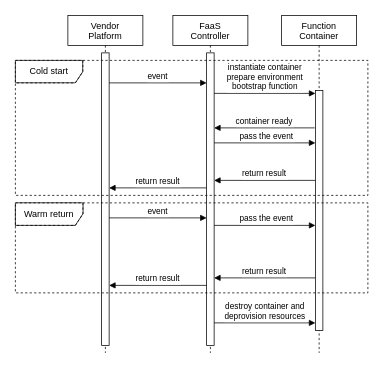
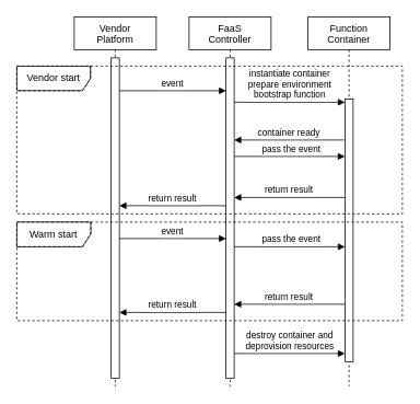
  <mxCell id="0" />
  <mxCell id="1" parent="0" />
  <mxCell id="2" value="Vendor &#10;Platform" style="shape=umlLifeline;perimeter=lifelinePerimeter;container=1;collapsible=0;recursiveResize=0;rounded=0;shadow=0;strokeWidth=1;" parent="1" vertex="1"><mxGeometry x="90" y="20" width="100" height="450" as="geometry" /></mxCell>
  <mxCell id="3" value="" style="points=[];perimeter=orthogonalPerimeter;rounded=0;shadow=0;strokeWidth=1;" parent="2" vertex="1"><mxGeometry x="45" y="50" width="10" height="390" as="geometry" /></mxCell>
  <mxCell id="4" value="FaaS &#10;Controller" style="shape=umlLifeline;perimeter=lifelinePerimeter;container=1;collapsible=0;recursiveResize=0;rounded=0;shadow=0;strokeWidth=1;" parent="1" vertex="1"><mxGeometry x="230" y="20" width="100" height="450" as="geometry" /></mxCell>
  <mxCell id="5" value="" style="points=[];perimeter=orthogonalPerimeter;rounded=0;shadow=0;strokeWidth=1;" parent="4" vertex="1"><mxGeometry x="45" y="50" width="10" height="390" as="geometry" /></mxCell>
  <mxCell id="6" value="event" style="verticalAlign=bottom;endArrow=block;shadow=0;strokeWidth=1;" parent="1" edge="1"><mxGeometry relative="1" as="geometry"><mxPoint x="145" y="110" as="sourcePoint" /><mxPoint x="275" y="110" as="targetPoint" /></mxGeometry></mxCell>
  <mxCell id="7" value="Function &#10;Container" style="shape=umlLifeline;perimeter=lifelinePerimeter;container=1;collapsible=0;recursiveResize=0;rounded=0;shadow=0;strokeWidth=1;" parent="1" vertex="1"><mxGeometry x="375" y="20" width="100" height="450" as="geometry" /></mxCell>
  <mxCell id="8" value="" style="points=[];perimeter=orthogonalPerimeter;rounded=0;shadow=0;strokeWidth=1;" parent="7" vertex="1"><mxGeometry x="45" y="100" width="10" height="320" as="geometry" /></mxCell>
  <mxCell id="9" value="instantiate container&#10;prepare environment&#10;bootstrap function" style="verticalAlign=bottom;endArrow=block;shadow=0;strokeWidth=1;" parent="1" edge="1"><mxGeometry relative="1" as="geometry"><mxPoint x="285" y="124" as="sourcePoint" /><mxPoint x="420" y="124" as="targetPoint" /></mxGeometry></mxCell>
  <mxCell id="10" value="container ready" style="verticalAlign=bottom;endArrow=block;shadow=0;strokeWidth=1;" parent="1" edge="1"><mxGeometry relative="1" as="geometry"><mxPoint x="419" y="170" as="sourcePoint" /><mxPoint x="285" y="170" as="targetPoint" /></mxGeometry></mxCell>
  <mxCell id="11" value="pass the event" style="verticalAlign=bottom;endArrow=block;shadow=0;strokeWidth=1;" parent="1" edge="1"><mxGeometry x="0.034" relative="1" as="geometry"><mxPoint x="285" y="190" as="sourcePoint" /><mxPoint x="420" y="190" as="targetPoint" /><mxPoint as="offset" /></mxGeometry></mxCell>
  <mxCell id="12" value="return result" style="verticalAlign=bottom;endArrow=block;shadow=0;strokeWidth=1;entryX=1.013;entryY=0.375;entryDx=0;entryDy=0;entryPerimeter=0;exitX=-0.019;exitY=0.32;exitDx=0;exitDy=0;exitPerimeter=0;" parent="1" edge="1"><mxGeometry relative="1" as="geometry"><mxPoint x="420" y="240" as="sourcePoint" /><mxPoint x="285" y="240" as="targetPoint" /></mxGeometry></mxCell>
  <mxCell id="13" value="return result" style="verticalAlign=bottom;endArrow=block;shadow=0;strokeWidth=1;entryX=1.013;entryY=0.375;entryDx=0;entryDy=0;entryPerimeter=0;exitX=-0.019;exitY=0.32;exitDx=0;exitDy=0;exitPerimeter=0;" parent="1" edge="1"><mxGeometry relative="1" as="geometry"><mxPoint x="275" y="250" as="sourcePoint" /><mxPoint x="145" y="250" as="targetPoint" /></mxGeometry></mxCell>
  <mxCell id="14" value="event" style="verticalAlign=bottom;endArrow=block;entryX=0;entryY=0;shadow=0;strokeWidth=1;" parent="1" edge="1"><mxGeometry relative="1" as="geometry"><mxPoint x="145" y="290" as="sourcePoint" /><mxPoint x="275" y="290" as="targetPoint" /></mxGeometry></mxCell>
  <mxCell id="15" value="pass the event" style="verticalAlign=bottom;endArrow=block;shadow=0;strokeWidth=1;" parent="1" edge="1"><mxGeometry x="0.034" relative="1" as="geometry"><mxPoint x="285" y="300" as="sourcePoint" /><mxPoint x="420" y="300" as="targetPoint" /><mxPoint as="offset" /></mxGeometry></mxCell>
  <mxCell id="16" value="return result" style="verticalAlign=bottom;endArrow=block;shadow=0;strokeWidth=1;entryX=1.013;entryY=0.375;entryDx=0;entryDy=0;entryPerimeter=0;exitX=-0.019;exitY=0.32;exitDx=0;exitDy=0;exitPerimeter=0;" parent="1" edge="1"><mxGeometry relative="1" as="geometry"><mxPoint x="420" y="370" as="sourcePoint" /><mxPoint x="285" y="370" as="targetPoint" /></mxGeometry></mxCell>
  <mxCell id="17" value="return result" style="verticalAlign=bottom;endArrow=block;shadow=0;strokeWidth=1;entryX=1.013;entryY=0.375;entryDx=0;entryDy=0;entryPerimeter=0;exitX=-0.019;exitY=0.32;exitDx=0;exitDy=0;exitPerimeter=0;" parent="1" edge="1"><mxGeometry relative="1" as="geometry"><mxPoint x="275" y="380" as="sourcePoint" /><mxPoint x="145" y="380" as="targetPoint" /></mxGeometry></mxCell>
  <mxCell id="18" value="destroy container and&#10;deprovision resources" style="verticalAlign=bottom;endArrow=block;entryX=0;entryY=0;shadow=0;strokeWidth=1;" parent="1" edge="1"><mxGeometry relative="1" as="geometry"><mxPoint x="285" y="430" as="sourcePoint" /><mxPoint x="420" y="430" as="targetPoint" /></mxGeometry></mxCell>
- <mxCell id="19" value="Cold start" style="shape=umlFrame;whiteSpace=wrap;html=1;width=90;height=30;dashed=1;" parent="1" vertex="1"><mxGeometry x="20" y="80" width="470" height="180" as="geometry" /></mxCell>
- <mxCell id="20" value="Warm return" style="shape=umlFrame;whiteSpace=wrap;html=1;width=90;height=30;dashed=1;" parent="1" vertex="1"><mxGeometry x="20" y="270" width="470" height="120" as="geometry" /></mxCell>
+ <mxCell id="19" value="Vendor start" style="shape=umlFrame;whiteSpace=wrap;html=1;width=90;height=30;dashed=1;" parent="1" vertex="1"><mxGeometry x="20" y="80" width="470" height="180" as="geometry" /></mxCell>
+ <mxCell id="20" value="Warm start" style="shape=umlFrame;whiteSpace=wrap;html=1;width=90;height=30;dashed=1;" parent="1" vertex="1"><mxGeometry x="20" y="270" width="470" height="120" as="geometry" /></mxCell>
  <mxCell id="21" value="" style="endArrow=none;html=1;entryX=0.191;entryY=0;entryDx=0;entryDy=0;entryPerimeter=0;" parent="1" target="19" edge="1"><mxGeometry width="50" height="50" relative="1" as="geometry"><mxPoint x="20" y="80" as="sourcePoint" /><mxPoint x="90" y="90" as="targetPoint" /></mxGeometry></mxCell>
  <mxCell id="22" value="" style="endArrow=none;html=1;exitX=0;exitY=0.164;exitDx=0;exitDy=0;exitPerimeter=0;entryX=0;entryY=0.001;entryDx=0;entryDy=0;entryPerimeter=0;" parent="1" source="19" target="19" edge="1"><mxGeometry width="50" height="50" relative="1" as="geometry"><mxPoint x="40" y="140" as="sourcePoint" /><mxPoint x="90" y="90" as="targetPoint" /></mxGeometry></mxCell>
  <mxCell id="23" value="" style="endArrow=none;html=1;exitX=0;exitY=0.166;exitDx=0;exitDy=0;exitPerimeter=0;entryX=0.169;entryY=0.166;entryDx=0;entryDy=0;entryPerimeter=0;" parent="1" source="19" target="19" edge="1"><mxGeometry width="50" height="50" relative="1" as="geometry"><mxPoint x="40" y="140" as="sourcePoint" /><mxPoint x="90" y="90" as="targetPoint" /></mxGeometry></mxCell>
  <mxCell id="24" value="" style="endArrow=none;html=1;exitX=0.17;exitY=0.167;exitDx=0;exitDy=0;exitPerimeter=0;entryX=0.191;entryY=0.085;entryDx=0;entryDy=0;entryPerimeter=0;" parent="1" source="19" target="19" edge="1"><mxGeometry width="50" height="50" relative="1" as="geometry"><mxPoint x="40" y="140" as="sourcePoint" /><mxPoint x="90" y="90" as="targetPoint" /></mxGeometry></mxCell>
  <mxCell id="25" value="" style="endArrow=none;html=1;exitX=0.191;exitY=0;exitDx=0;exitDy=0;exitPerimeter=0;entryX=0.191;entryY=0.085;entryDx=0;entryDy=0;entryPerimeter=0;" parent="1" source="19" target="19" edge="1"><mxGeometry width="50" height="50" relative="1" as="geometry"><mxPoint x="80" y="60" as="sourcePoint" /><mxPoint x="180" y="30" as="targetPoint" /></mxGeometry></mxCell>
  <mxCell id="26" value="" style="endArrow=none;html=1;exitX=0;exitY=-0.001;exitDx=0;exitDy=0;exitPerimeter=0;entryX=0.19;entryY=-0.001;entryDx=0;entryDy=0;entryPerimeter=0;" parent="1" source="20" target="20" edge="1"><mxGeometry width="50" height="50" relative="1" as="geometry"><mxPoint x="80" y="340" as="sourcePoint" /><mxPoint x="130" y="290" as="targetPoint" /></mxGeometry></mxCell>
  <mxCell id="27" value="" style="endArrow=none;html=1;exitX=0;exitY=0.25;exitDx=0;exitDy=0;exitPerimeter=0;entryX=0;entryY=0.003;entryDx=0;entryDy=0;entryPerimeter=0;" parent="1" source="20" target="20" edge="1"><mxGeometry width="50" height="50" relative="1" as="geometry"><mxPoint x="80" y="340" as="sourcePoint" /><mxPoint x="130" y="290" as="targetPoint" /></mxGeometry></mxCell>
  <mxCell id="28" value="" style="endArrow=none;html=1;exitX=-0.001;exitY=0.25;exitDx=0;exitDy=0;exitPerimeter=0;entryX=0.171;entryY=0.25;entryDx=0;entryDy=0;entryPerimeter=0;" parent="1" source="20" target="20" edge="1"><mxGeometry width="50" height="50" relative="1" as="geometry"><mxPoint x="80" y="340" as="sourcePoint" /><mxPoint x="130" y="290" as="targetPoint" /></mxGeometry></mxCell>
  <mxCell id="29" value="" style="endArrow=none;html=1;exitX=0.192;exitY=0.12;exitDx=0;exitDy=0;exitPerimeter=0;entryX=0.192;entryY=-0.004;entryDx=0;entryDy=0;entryPerimeter=0;" parent="1" source="20" target="20" edge="1"><mxGeometry width="50" height="50" relative="1" as="geometry"><mxPoint x="50" y="340" as="sourcePoint" /><mxPoint x="100" y="290" as="targetPoint" /></mxGeometry></mxCell>
  <mxCell id="30" value="" style="endArrow=none;html=1;entryX=0.192;entryY=0.119;entryDx=0;entryDy=0;entryPerimeter=0;exitX=0.17;exitY=0.25;exitDx=0;exitDy=0;exitPerimeter=0;" parent="1" source="20" target="20" edge="1"><mxGeometry width="50" height="50" relative="1" as="geometry"><mxPoint x="50" y="340" as="sourcePoint" /><mxPoint x="100" y="290" as="targetPoint" /></mxGeometry></mxCell>
